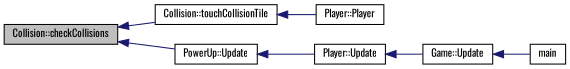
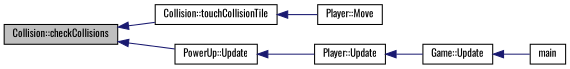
  digraph {
    fontname=Oswald
    rankdir=LR
    node [color=black fillcolor=white fontname=Oswald fontsize=10 shape=record style=filled]
    edge [color=midnightblue dir=back fontname=Oswald fontsize=10 labelfontname=Helvetica labelfontsize=10 style=solid]
    n1 [fillcolor=grey75 fontcolor=black height=0.2 label="Collision::checkCollisions" width=0.4]
    n2 [height=0.2 label="Collision::touchCollisionTile" width=0.4]
    n3 [height=0.2 label="PowerUp::Update" width=0.4]
-   n4 [height=0.2 label="Player::Player" width=0.4]
+   n4 [height=0.2 label="Player::Move" width=0.4]
    n5 [height=0.2 label="Player::Update" width=0.4]
    n6 [height=0.2 label="Game::Update" width=0.4]
    n7 [height=0.2 label=main width=0.4]
    n1 -> n2
    n1 -> n3
    n2 -> n4
    n3 -> n5
    n5 -> n6
    n6 -> n7
  }
